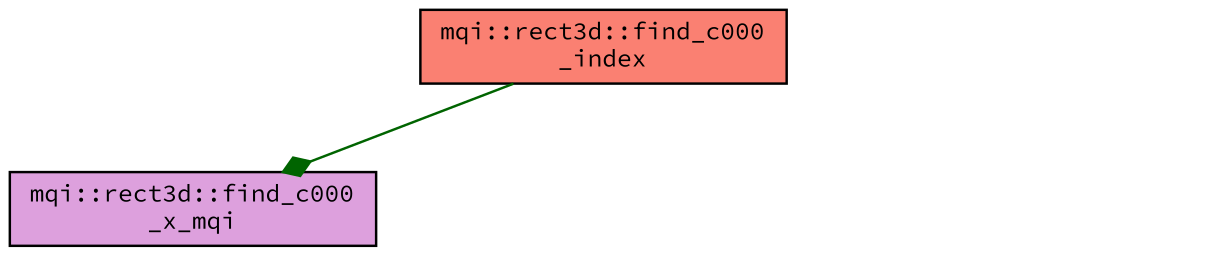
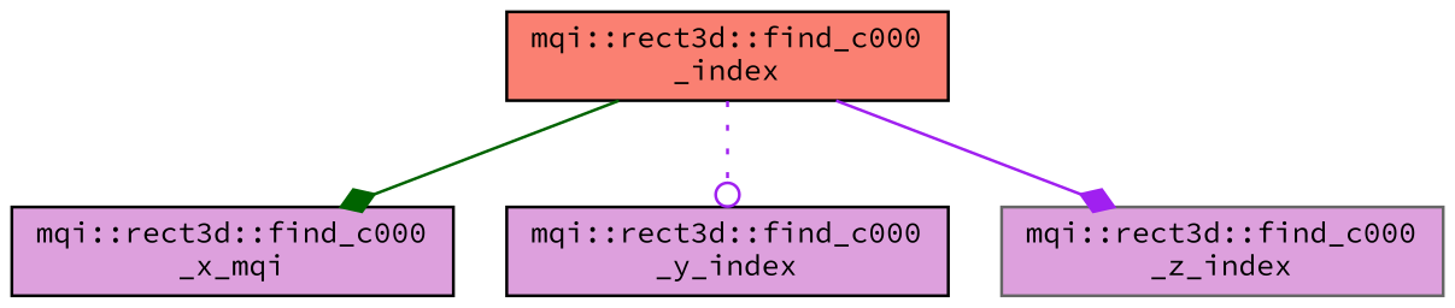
  digraph {
    fontname="Source Code Pro"
    rankdir=TB
    node [color=black fillcolor=plum fontname="Source Code Pro" fontsize=10 shape=box style=filled]
    edge [arrowhead=diamond color=purple fontname="Source Code Pro" fontsize=10 labelfontname=Helvetica labelfontsize=10 style=solid]
    n1 [fillcolor=salmon fontcolor=black height=0.2 label="mqi::rect3d::find_c000\l_index" width=0.4]
    n2 [height=0.2 label="mqi::rect3d::find_c000\l_x_mqi" width=0.4]
+   n3 [height=0.2 label="mqi::rect3d::find_c000\l_y_index" width=0.4]
+   n4 [color=gray40 height=0.2 label="mqi::rect3d::find_c000\l_z_index" width=0.4]
    n1 -> n2 [color=darkgreen]
+   n1 -> n3 [arrowhead=odot style=dotted]
+   n1 -> n4
  }
